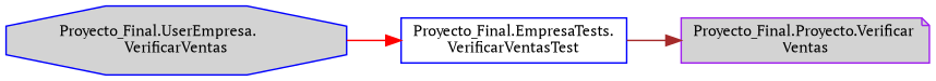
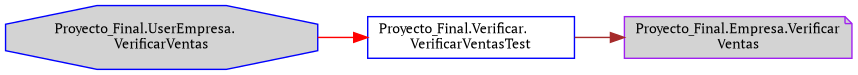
  digraph {
    fontname="PT Serif"
    rankdir=RL
    node [color=blue fillcolor=lightgrey fontname="PT Serif" fontsize=10 style=filled]
    edge [dir=back fontname="PT Serif" fontsize=10 labelfontname=Helvetica labelfontsize=10 style=solid]
-   n1 [color=purple fontcolor=black height=0.2 label="Proyecto_Final.Proyecto.Verificar\lVentas" shape=note width=0.4]
-   n2 [fillcolor=white height=0.2 label="Proyecto_Final.EmpresaTests.\lVerificarVentasTest" shape=box width=0.4]
+   n1 [color=purple fontcolor=black height=0.2 label="Proyecto_Final.Empresa.Verificar\lVentas" shape=note width=0.4]
+   n2 [fillcolor=white height=0.2 label="Proyecto_Final.Verificar.\lVerificarVentasTest" shape=box width=0.4]
    n3 [height=0.2 label="Proyecto_Final.UserEmpresa.\lVerificarVentas" shape=octagon width=0.4]
    n1 -> n2 [color=brown]
    n2 -> n3 [color=red]
  }
